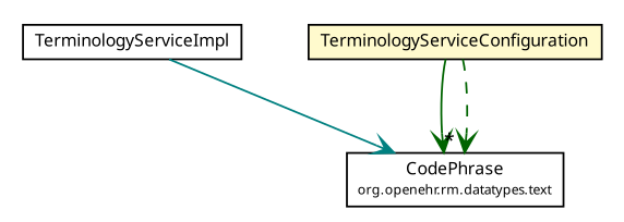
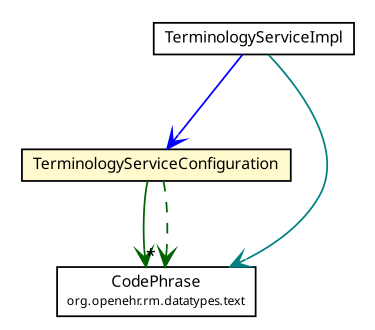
  digraph {
    nodesep=0.25
    ranksep=0.5
    node [fontcolor=black fontname="Trebuchet MS" fontsize=9.0 shape=plaintext]
    edge [arrowhead=open color=darkgreen fontcolor=black fontname="Trebuchet MS" fontsize=10.0 headport=p labelfontname="Trebuchet MS" labelfontsize=10 tailport=p]
    n1 [label=<<table title="se.cambio.cds.ts.TerminologyServiceImpl" border="0" cellborder="1" cellspacing="0" cellpadding="2" port="p" href="./TerminologyServiceImpl.html"> 		<tr><td><table border="0" cellspacing="0" cellpadding="1"> <tr><td align="center" balign="center"><font face="Trebuchet MS"> TerminologyServiceImpl </font></td></tr> 		</table></td></tr> 		</table>>]
    n2 [label=<<table title="se.cambio.cds.ts.TerminologyServiceConfiguration" border="0" cellborder="1" cellspacing="0" cellpadding="2" port="p" bgcolor="lemonChiffon" href="./TerminologyServiceConfiguration.html"> 		<tr><td><table border="0" cellspacing="0" cellpadding="1"> <tr><td align="center" balign="center"><font face="Trebuchet MS"> TerminologyServiceConfiguration </font></td></tr> 		</table></td></tr> 		</table>>]
    n3 [label=<<table title="org.openehr.rm.datatypes.text.CodePhrase" border="0" cellborder="1" cellspacing="0" cellpadding="2" port="p" href="http://java.sun.com/j2se/1.4.2/docs/api/org/openehr/rm/datatypes/text/CodePhrase.html"> 		<tr><td><table border="0" cellspacing="0" cellpadding="1"> <tr><td align="center" balign="center"><font face="Trebuchet MS"> CodePhrase </font></td></tr> <tr><td align="center" balign="center"><font face="Trebuchet MS" point-size="7.0"> org.openehr.rm.datatypes.text </font></td></tr> 		</table></td></tr> 		</table>>]
+   n1 -> n2 [color=blue]
    n1 -> n3 [color=teal style=solid]
    n2 -> n3 [headlabel="*"]
    n2 -> n3 [style=dashed]
  }
